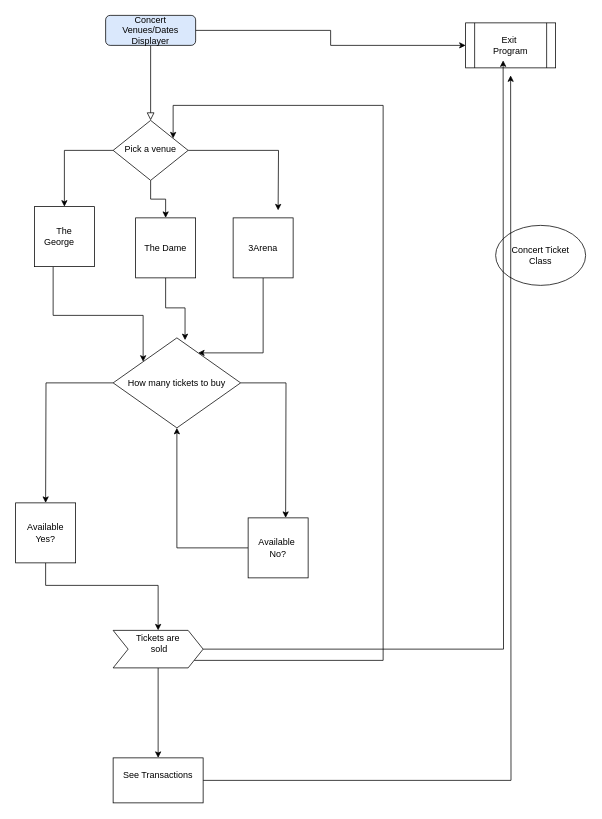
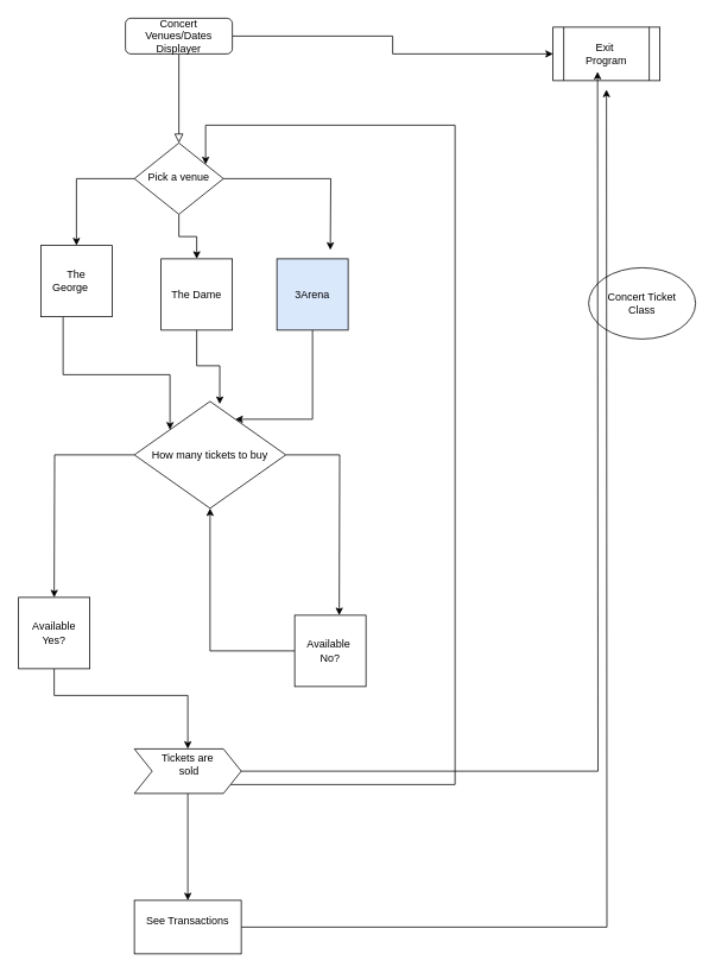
  <mxCell id="0" />
  <mxCell id="1" parent="0" />
  <mxCell id="2" value="" style="rounded=0;html=1;jettySize=auto;orthogonalLoop=1;fontSize=11;endArrow=block;endFill=0;endSize=8;strokeWidth=1;shadow=0;labelBackgroundColor=none;edgeStyle=orthogonalEdgeStyle;" parent="1" source="4" target="8" edge="1"><mxGeometry relative="1" as="geometry" /></mxCell>
  <mxCell id="3" style="edgeStyle=orthogonalEdgeStyle;rounded=0;orthogonalLoop=1;jettySize=auto;html=1;" edge="1" parent="1" source="4" target="10"><mxGeometry relative="1" as="geometry"><mxPoint x="380" y="40" as="targetPoint" /></mxGeometry></mxCell>
- <mxCell id="4" value="Concert Venues/Dates&lt;div&gt;Displayer&lt;/div&gt;" style="rounded=1;whiteSpace=wrap;html=1;fontSize=12;glass=0;strokeWidth=1;shadow=0;fillColor=#dae8fc;" parent="1" vertex="1"><mxGeometry x="140" y="20" width="120" height="40" as="geometry" /></mxCell>
+ <mxCell id="4" value="Concert Venues/Dates&lt;div&gt;Displayer&lt;/div&gt;" style="rounded=1;whiteSpace=wrap;html=1;fontSize=12;glass=0;strokeWidth=1;shadow=0;" parent="1" vertex="1"><mxGeometry x="140" y="20" width="120" height="40" as="geometry" /></mxCell>
  <mxCell id="5" style="edgeStyle=orthogonalEdgeStyle;rounded=0;orthogonalLoop=1;jettySize=auto;html=1;entryX=0.5;entryY=0;entryDx=0;entryDy=0;" edge="1" parent="1" source="8" target="12"><mxGeometry relative="1" as="geometry" /></mxCell>
  <mxCell id="6" style="edgeStyle=orthogonalEdgeStyle;rounded=0;orthogonalLoop=1;jettySize=auto;html=1;exitX=0.5;exitY=1;exitDx=0;exitDy=0;" edge="1" parent="1" source="8" target="13"><mxGeometry relative="1" as="geometry" /></mxCell>
  <mxCell id="7" style="edgeStyle=orthogonalEdgeStyle;rounded=0;orthogonalLoop=1;jettySize=auto;html=1;" edge="1" parent="1" source="8"><mxGeometry relative="1" as="geometry"><mxPoint x="370" y="280" as="targetPoint" /></mxGeometry></mxCell>
  <mxCell id="8" value="Pick a venue" style="rhombus;whiteSpace=wrap;html=1;shadow=0;fontFamily=Helvetica;fontSize=12;align=center;strokeWidth=1;spacing=6;spacingTop=-4;" parent="1" vertex="1"><mxGeometry x="150" y="160" width="100" height="80" as="geometry" /></mxCell>
  <mxCell id="9" value="Concert Ticket&lt;div&gt;Class&lt;/div&gt;" style="ellipse;whiteSpace=wrap;html=1;" vertex="1" parent="1"><mxGeometry x="660" y="300" width="120" height="80" as="geometry" /></mxCell>
  <mxCell id="10" value="Exit&amp;nbsp;&lt;div&gt;Program&lt;/div&gt;" style="shape=process;whiteSpace=wrap;html=1;backgroundOutline=1;" vertex="1" parent="1"><mxGeometry x="620" y="30" width="120" height="60" as="geometry" /></mxCell>
  <mxCell id="11" style="edgeStyle=orthogonalEdgeStyle;rounded=0;orthogonalLoop=1;jettySize=auto;html=1;" edge="1" parent="1" source="12" target="18"><mxGeometry relative="1" as="geometry"><mxPoint x="90" y="470" as="targetPoint" /><Array as="points"><mxPoint x="70" y="420" /><mxPoint x="190" y="420" /></Array></mxGeometry></mxCell>
  <mxCell id="12" value="The George&lt;span style=&quot;white-space: pre;&quot;&gt;&#09;&lt;/span&gt;" style="whiteSpace=wrap;html=1;aspect=fixed;" vertex="1" parent="1"><mxGeometry x="45" y="275" width="80" height="80" as="geometry" /></mxCell>
  <mxCell id="13" value="The Dame" style="whiteSpace=wrap;html=1;aspect=fixed;" vertex="1" parent="1"><mxGeometry x="180" y="290" width="80" height="80" as="geometry" /></mxCell>
  <mxCell id="14" style="edgeStyle=orthogonalEdgeStyle;rounded=0;orthogonalLoop=1;jettySize=auto;html=1;" edge="1" parent="1" source="15" target="18"><mxGeometry relative="1" as="geometry"><Array as="points"><mxPoint x="350" y="470" /></Array></mxGeometry></mxCell>
- <mxCell id="15" value="3Arena" style="whiteSpace=wrap;html=1;aspect=fixed;" vertex="1" parent="1"><mxGeometry x="310" y="290" width="80" height="80" as="geometry" /></mxCell>
+ <mxCell id="15" value="3Arena" style="whiteSpace=wrap;html=1;aspect=fixed;fillColor=#dae8fc;" vertex="1" parent="1"><mxGeometry x="310" y="290" width="80" height="80" as="geometry" /></mxCell>
  <mxCell id="16" style="edgeStyle=orthogonalEdgeStyle;rounded=0;orthogonalLoop=1;jettySize=auto;html=1;" edge="1" parent="1" source="18"><mxGeometry relative="1" as="geometry"><mxPoint x="60" y="670" as="targetPoint" /></mxGeometry></mxCell>
  <mxCell id="17" style="edgeStyle=orthogonalEdgeStyle;rounded=0;orthogonalLoop=1;jettySize=auto;html=1;exitX=1;exitY=0.5;exitDx=0;exitDy=0;" edge="1" parent="1" source="18"><mxGeometry relative="1" as="geometry"><mxPoint x="380" y="690" as="targetPoint" /></mxGeometry></mxCell>
  <mxCell id="18" value="How many tickets to buy" style="rhombus;whiteSpace=wrap;html=1;" vertex="1" parent="1"><mxGeometry x="150" y="450" width="170" height="120" as="geometry" /></mxCell>
  <mxCell id="19" style="edgeStyle=orthogonalEdgeStyle;rounded=0;orthogonalLoop=1;jettySize=auto;html=1;entryX=0.564;entryY=0.025;entryDx=0;entryDy=0;entryPerimeter=0;" edge="1" parent="1" source="13" target="18"><mxGeometry relative="1" as="geometry" /></mxCell>
  <mxCell id="20" style="edgeStyle=orthogonalEdgeStyle;rounded=0;orthogonalLoop=1;jettySize=auto;html=1;" edge="1" parent="1" source="21" target="27"><mxGeometry relative="1" as="geometry"><mxPoint x="210" y="880" as="targetPoint" /><Array as="points"><mxPoint x="60" y="780" /><mxPoint x="210" y="780" /></Array></mxGeometry></mxCell>
  <mxCell id="21" value="Available&lt;div&gt;Yes?&lt;/div&gt;" style="whiteSpace=wrap;html=1;aspect=fixed;" vertex="1" parent="1"><mxGeometry x="20" y="670" width="80" height="80" as="geometry" /></mxCell>
  <mxCell id="22" style="edgeStyle=orthogonalEdgeStyle;rounded=0;orthogonalLoop=1;jettySize=auto;html=1;" edge="1" parent="1" source="23" target="18"><mxGeometry relative="1" as="geometry" /></mxCell>
  <mxCell id="23" value="Available&amp;nbsp;&lt;div&gt;No?&lt;/div&gt;" style="whiteSpace=wrap;html=1;aspect=fixed;" vertex="1" parent="1"><mxGeometry x="330" y="690" width="80" height="80" as="geometry" /></mxCell>
  <mxCell id="24" value="" style="edgeStyle=orthogonalEdgeStyle;rounded=0;orthogonalLoop=1;jettySize=auto;html=1;" edge="1" parent="1" source="27" target="29"><mxGeometry relative="1" as="geometry" /></mxCell>
  <mxCell id="25" style="edgeStyle=orthogonalEdgeStyle;rounded=0;orthogonalLoop=1;jettySize=auto;html=1;" edge="1" parent="1" source="27" target="8"><mxGeometry relative="1" as="geometry"><Array as="points"><mxPoint x="510" y="880" /><mxPoint x="510" y="140" /><mxPoint x="230" y="140" /></Array></mxGeometry></mxCell>
  <mxCell id="26" style="edgeStyle=orthogonalEdgeStyle;rounded=0;orthogonalLoop=1;jettySize=auto;html=1;" edge="1" parent="1" source="27"><mxGeometry relative="1" as="geometry"><mxPoint x="670" y="80" as="targetPoint" /></mxGeometry></mxCell>
  <mxCell id="27" value="Tickets are&lt;div&gt;&amp;nbsp;sold&lt;div&gt;&lt;br&gt;&lt;/div&gt;&lt;/div&gt;" style="shape=step;perimeter=stepPerimeter;whiteSpace=wrap;html=1;fixedSize=1;" vertex="1" parent="1"><mxGeometry x="150" y="840" width="120" height="50" as="geometry" /></mxCell>
  <mxCell id="28" style="edgeStyle=orthogonalEdgeStyle;rounded=0;orthogonalLoop=1;jettySize=auto;html=1;" edge="1" parent="1" source="29"><mxGeometry relative="1" as="geometry"><mxPoint x="680" y="100" as="targetPoint" /></mxGeometry></mxCell>
  <mxCell id="29" value="See Transactions&lt;div&gt;&lt;br&gt;&lt;/div&gt;" style="whiteSpace=wrap;html=1;" vertex="1" parent="1"><mxGeometry x="150" y="1010" width="120" height="60" as="geometry" /></mxCell>
